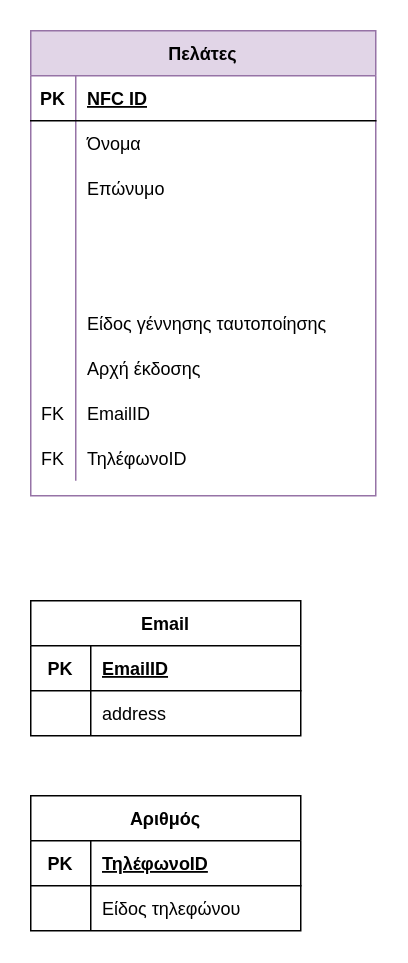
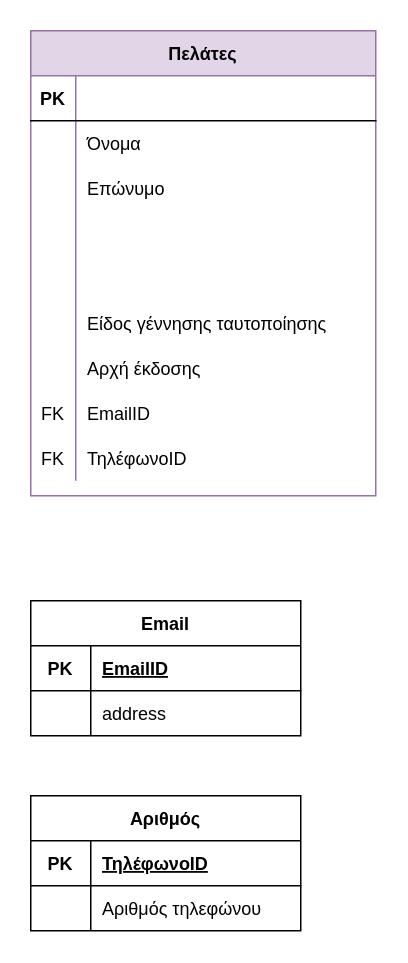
  <mxCell id="0" />
  <mxCell id="1" parent="0" />
  <mxCell id="2" value="Πελάτες" style="shape=table;startSize=30;container=1;collapsible=1;childLayout=tableLayout;fixedRows=1;rowLines=0;fontStyle=1;align=center;resizeLast=1;fillColor=#e1d5e7;strokeColor=#9673a6;" vertex="1" parent="1"><mxGeometry x="20" y="20" width="230" height="310" as="geometry" /></mxCell>
  <mxCell id="3" value="" style="shape=partialRectangle;collapsible=0;dropTarget=0;pointerEvents=0;fillColor=none;top=0;left=0;bottom=1;right=0;points=[[0,0.5],[1,0.5]];portConstraint=eastwest;" vertex="1" parent="2"><mxGeometry y="30" width="230" height="30" as="geometry" /></mxCell>
  <mxCell id="4" value="PK" style="shape=partialRectangle;connectable=0;fillColor=none;top=0;left=0;bottom=0;right=0;fontStyle=1;overflow=hidden;" vertex="1" parent="3"><mxGeometry width="30" height="30" as="geometry" /></mxCell>
- <mxCell id="5" value="NFC ID" style="shape=partialRectangle;connectable=0;fillColor=none;top=0;left=0;bottom=0;right=0;align=left;spacingLeft=6;fontStyle=5;overflow=hidden;" vertex="1" parent="3"><mxGeometry x="30" width="200" height="30" as="geometry" /></mxCell>
  <mxCell id="6" value="" style="shape=partialRectangle;collapsible=0;dropTarget=0;pointerEvents=0;fillColor=none;top=0;left=0;bottom=0;right=0;points=[[0,0.5],[1,0.5]];portConstraint=eastwest;" vertex="1" parent="2"><mxGeometry y="60" width="230" height="30" as="geometry" /></mxCell>
  <mxCell id="7" value="" style="shape=partialRectangle;connectable=0;fillColor=none;top=0;left=0;bottom=0;right=0;editable=1;overflow=hidden;" vertex="1" parent="6"><mxGeometry width="30" height="30" as="geometry" /></mxCell>
  <mxCell id="8" value="Όνομα" style="shape=partialRectangle;connectable=0;fillColor=none;top=0;left=0;bottom=0;right=0;align=left;spacingLeft=6;overflow=hidden;" vertex="1" parent="6"><mxGeometry x="30" width="200" height="30" as="geometry" /></mxCell>
  <mxCell id="9" value="" style="shape=partialRectangle;collapsible=0;dropTarget=0;pointerEvents=0;fillColor=none;top=0;left=0;bottom=0;right=0;points=[[0,0.5],[1,0.5]];portConstraint=eastwest;" vertex="1" parent="2"><mxGeometry y="90" width="230" height="30" as="geometry" /></mxCell>
  <mxCell id="10" value="" style="shape=partialRectangle;connectable=0;fillColor=none;top=0;left=0;bottom=0;right=0;editable=1;overflow=hidden;" vertex="1" parent="9"><mxGeometry width="30" height="30" as="geometry" /></mxCell>
  <mxCell id="11" value="Επώνυμο" style="shape=partialRectangle;connectable=0;fillColor=none;top=0;left=0;bottom=0;right=0;align=left;spacingLeft=6;overflow=hidden;" vertex="1" parent="9"><mxGeometry x="30" width="200" height="30" as="geometry" /></mxCell>
  <mxCell id="12" value="" style="shape=partialRectangle;collapsible=0;dropTarget=0;pointerEvents=0;fillColor=none;top=0;left=0;bottom=0;right=0;points=[[0,0.5],[1,0.5]];portConstraint=eastwest;" vertex="1" parent="2"><mxGeometry y="120" width="230" height="30" as="geometry" /></mxCell>
  <mxCell id="13" value="" style="shape=partialRectangle;connectable=0;fillColor=none;top=0;left=0;bottom=0;right=0;editable=1;overflow=hidden;" vertex="1" parent="12"><mxGeometry width="30" height="30" as="geometry" /></mxCell>
  <mxCell id="14" value="" style="shape=partialRectangle;collapsible=0;dropTarget=0;pointerEvents=0;fillColor=none;top=0;left=0;bottom=0;right=0;points=[[0,0.5],[1,0.5]];portConstraint=eastwest;" vertex="1" parent="2"><mxGeometry y="150" width="230" height="30" as="geometry" /></mxCell>
  <mxCell id="15" value="" style="shape=partialRectangle;connectable=0;fillColor=none;top=0;left=0;bottom=0;right=0;editable=1;overflow=hidden;" vertex="1" parent="14"><mxGeometry width="30" height="30" as="geometry" /></mxCell>
  <mxCell id="16" value="" style="shape=partialRectangle;collapsible=0;dropTarget=0;pointerEvents=0;fillColor=none;top=0;left=0;bottom=0;right=0;points=[[0,0.5],[1,0.5]];portConstraint=eastwest;" vertex="1" parent="2"><mxGeometry y="180" width="230" height="30" as="geometry" /></mxCell>
  <mxCell id="17" value="" style="shape=partialRectangle;connectable=0;fillColor=none;top=0;left=0;bottom=0;right=0;editable=1;overflow=hidden;" vertex="1" parent="16"><mxGeometry width="30" height="30" as="geometry" /></mxCell>
  <mxCell id="18" value="Είδος γέννησης ταυτοποίησης" style="shape=partialRectangle;connectable=0;fillColor=none;top=0;left=0;bottom=0;right=0;align=left;spacingLeft=6;overflow=hidden;" vertex="1" parent="16"><mxGeometry x="30" width="200" height="30" as="geometry" /></mxCell>
  <mxCell id="19" value="" style="shape=partialRectangle;collapsible=0;dropTarget=0;pointerEvents=0;fillColor=none;top=0;left=0;bottom=0;right=0;points=[[0,0.5],[1,0.5]];portConstraint=eastwest;" vertex="1" parent="2"><mxGeometry y="210" width="230" height="30" as="geometry" /></mxCell>
  <mxCell id="20" value="" style="shape=partialRectangle;connectable=0;fillColor=none;top=0;left=0;bottom=0;right=0;editable=1;overflow=hidden;" vertex="1" parent="19"><mxGeometry width="30" height="30" as="geometry" /></mxCell>
  <mxCell id="21" value="Αρχή έκδοσης" style="shape=partialRectangle;connectable=0;fillColor=none;top=0;left=0;bottom=0;right=0;align=left;spacingLeft=6;overflow=hidden;" vertex="1" parent="19"><mxGeometry x="30" width="200" height="30" as="geometry" /></mxCell>
  <mxCell id="22" value="" style="shape=partialRectangle;collapsible=0;dropTarget=0;pointerEvents=0;fillColor=none;top=0;left=0;bottom=0;right=0;points=[[0,0.5],[1,0.5]];portConstraint=eastwest;" vertex="1" parent="2"><mxGeometry y="240" width="230" height="30" as="geometry" /></mxCell>
  <mxCell id="23" value="FK" style="shape=partialRectangle;connectable=0;fillColor=none;top=0;left=0;bottom=0;right=0;editable=1;overflow=hidden;" vertex="1" parent="22"><mxGeometry width="30" height="30" as="geometry" /></mxCell>
  <mxCell id="24" value="EmailID" style="shape=partialRectangle;connectable=0;fillColor=none;top=0;left=0;bottom=0;right=0;align=left;spacingLeft=6;overflow=hidden;" vertex="1" parent="22"><mxGeometry x="30" width="200" height="30" as="geometry" /></mxCell>
  <mxCell id="25" value="" style="shape=partialRectangle;collapsible=0;dropTarget=0;pointerEvents=0;fillColor=none;top=0;left=0;bottom=0;right=0;points=[[0,0.5],[1,0.5]];portConstraint=eastwest;" vertex="1" parent="2"><mxGeometry y="270" width="230" height="30" as="geometry" /></mxCell>
  <mxCell id="26" value="FK" style="shape=partialRectangle;connectable=0;fillColor=none;top=0;left=0;bottom=0;right=0;editable=1;overflow=hidden;" vertex="1" parent="25"><mxGeometry width="30" height="30" as="geometry" /></mxCell>
  <mxCell id="27" value="ΤηλέφωνοID" style="shape=partialRectangle;connectable=0;fillColor=none;top=0;left=0;bottom=0;right=0;align=left;spacingLeft=6;overflow=hidden;" vertex="1" parent="25"><mxGeometry x="30" width="200" height="30" as="geometry" /></mxCell>
  <mxCell id="28" value="Email" style="shape=table;startSize=30;container=1;collapsible=1;childLayout=tableLayout;fixedRows=1;rowLines=0;fontStyle=1;align=center;resizeLast=1;" vertex="1" parent="1"><mxGeometry x="20" y="400" width="180" height="90" as="geometry" /></mxCell>
  <mxCell id="29" value="" style="shape=partialRectangle;collapsible=0;dropTarget=0;pointerEvents=0;fillColor=none;top=0;left=0;bottom=1;right=0;points=[[0,0.5],[1,0.5]];portConstraint=eastwest;" vertex="1" parent="28"><mxGeometry y="30" width="180" height="30" as="geometry" /></mxCell>
  <mxCell id="30" value="PK" style="shape=partialRectangle;connectable=0;fillColor=none;top=0;left=0;bottom=0;right=0;fontStyle=1;overflow=hidden;" vertex="1" parent="29"><mxGeometry width="40.0" height="30" as="geometry" /></mxCell>
  <mxCell id="31" value="EmailID" style="shape=partialRectangle;connectable=0;fillColor=none;top=0;left=0;bottom=0;right=0;align=left;spacingLeft=6;fontStyle=5;overflow=hidden;" vertex="1" parent="29"><mxGeometry x="40.0" width="140.0" height="30" as="geometry" /></mxCell>
  <mxCell id="32" value="" style="shape=partialRectangle;collapsible=0;dropTarget=0;pointerEvents=0;fillColor=none;top=0;left=0;bottom=0;right=0;points=[[0,0.5],[1,0.5]];portConstraint=eastwest;" vertex="1" parent="28"><mxGeometry y="60" width="180" height="30" as="geometry" /></mxCell>
  <mxCell id="33" value="" style="shape=partialRectangle;connectable=0;fillColor=none;top=0;left=0;bottom=0;right=0;editable=1;overflow=hidden;" vertex="1" parent="32"><mxGeometry width="40.0" height="30" as="geometry" /></mxCell>
  <mxCell id="34" value="address" style="shape=partialRectangle;connectable=0;fillColor=none;top=0;left=0;bottom=0;right=0;align=left;spacingLeft=6;overflow=hidden;" vertex="1" parent="32"><mxGeometry x="40.0" width="140.0" height="30" as="geometry" /></mxCell>
  <mxCell id="35" value="Αριθμός" style="shape=table;startSize=30;container=1;collapsible=1;childLayout=tableLayout;fixedRows=1;rowLines=0;fontStyle=1;align=center;resizeLast=1;" vertex="1" parent="1"><mxGeometry x="20" y="530" width="180" height="90" as="geometry" /></mxCell>
  <mxCell id="36" value="" style="shape=partialRectangle;collapsible=0;dropTarget=0;pointerEvents=0;fillColor=none;top=0;left=0;bottom=1;right=0;points=[[0,0.5],[1,0.5]];portConstraint=eastwest;" vertex="1" parent="35"><mxGeometry y="30" width="180" height="30" as="geometry" /></mxCell>
  <mxCell id="37" value="PK" style="shape=partialRectangle;connectable=0;fillColor=none;top=0;left=0;bottom=0;right=0;fontStyle=1;overflow=hidden;" vertex="1" parent="36"><mxGeometry width="40.0" height="30" as="geometry" /></mxCell>
  <mxCell id="38" value="ΤηλέφωνοID" style="shape=partialRectangle;connectable=0;fillColor=none;top=0;left=0;bottom=0;right=0;align=left;spacingLeft=6;fontStyle=5;overflow=hidden;" vertex="1" parent="36"><mxGeometry x="40.0" width="140.0" height="30" as="geometry" /></mxCell>
  <mxCell id="39" value="" style="shape=partialRectangle;collapsible=0;dropTarget=0;pointerEvents=0;fillColor=none;top=0;left=0;bottom=0;right=0;points=[[0,0.5],[1,0.5]];portConstraint=eastwest;" vertex="1" parent="35"><mxGeometry y="60" width="180" height="30" as="geometry" /></mxCell>
  <mxCell id="40" value="" style="shape=partialRectangle;connectable=0;fillColor=none;top=0;left=0;bottom=0;right=0;editable=1;overflow=hidden;" vertex="1" parent="39"><mxGeometry width="40.0" height="30" as="geometry" /></mxCell>
- <mxCell id="41" value="Είδος τηλεφώνου" style="shape=partialRectangle;connectable=0;fillColor=none;top=0;left=0;bottom=0;right=0;align=left;spacingLeft=6;overflow=hidden;" vertex="1" parent="39"><mxGeometry x="40.0" width="140.0" height="30" as="geometry" /></mxCell>
+ <mxCell id="41" value="Αριθμός τηλεφώνου" style="shape=partialRectangle;connectable=0;fillColor=none;top=0;left=0;bottom=0;right=0;align=left;spacingLeft=6;overflow=hidden;" vertex="1" parent="39"><mxGeometry x="40.0" width="140.0" height="30" as="geometry" /></mxCell>
